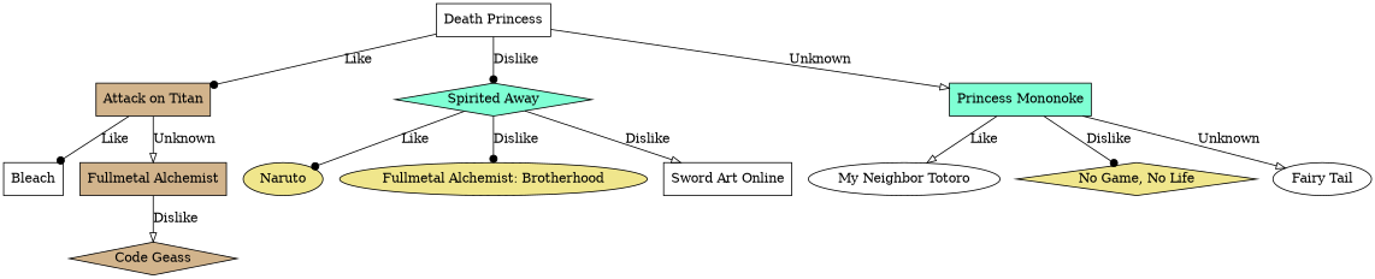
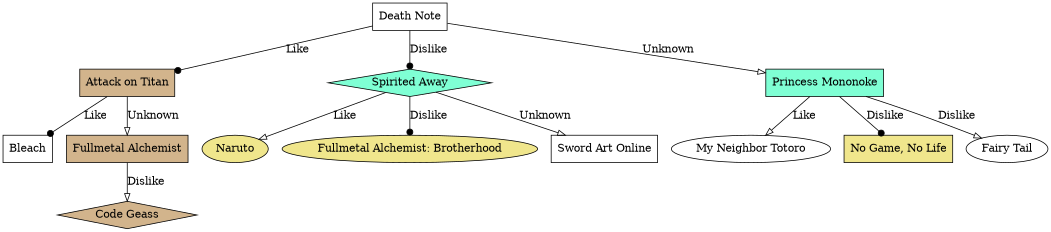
  digraph {
    node [fillcolor=white shape=box style=filled]
    edge [arrowhead=dot]
    "Attack on Titan" [fillcolor=tan]
-   "Death Note" [label="Death Princess"]
+   "Death Note"
    "Spirited Away" [fillcolor=aquamarine shape=diamond]
    "Princess Mononoke" [fillcolor=aquamarine]
    Bleach
    "Fullmetal Alchemist" [fillcolor=tan]
    Naruto [fillcolor=khaki shape=ellipse]
    "Fullmetal Alchemist: Brotherhood" [fillcolor=khaki shape=ellipse]
    "Sword Art Online"
    "My Neighbor Totoro" [shape=ellipse]
-   "No Game, No Life" [fillcolor=khaki shape=diamond]
+   "No Game, No Life" [fillcolor=khaki]
    "Fairy Tail" [shape=ellipse]
    "Code Geass" [fillcolor=tan shape=diamond]
    "Attack on Titan" -> Bleach [label=Like]
    "Attack on Titan" -> "Fullmetal Alchemist" [arrowhead=onormal label=Unknown]
    "Death Note" -> "Attack on Titan" [label=Like]
    "Death Note" -> "Spirited Away" [label=Dislike]
    "Death Note" -> "Princess Mononoke" [arrowhead=onormal label=Unknown]
-   "Spirited Away" -> Naruto [label=Like]
+   "Spirited Away" -> Naruto [arrowhead=onormal label=Like]
    "Spirited Away" -> "Fullmetal Alchemist: Brotherhood" [label=Dislike]
-   "Spirited Away" -> "Sword Art Online" [arrowhead=onormal label=Dislike]
+   "Spirited Away" -> "Sword Art Online" [arrowhead=onormal label=Unknown]
    "Princess Mononoke" -> "My Neighbor Totoro" [arrowhead=onormal label=Like]
    "Princess Mononoke" -> "No Game, No Life" [label=Dislike]
-   "Princess Mononoke" -> "Fairy Tail" [arrowhead=onormal label=Unknown]
+   "Princess Mononoke" -> "Fairy Tail" [arrowhead=onormal label=Dislike]
    "Fullmetal Alchemist" -> "Code Geass" [arrowhead=onormal label=Dislike]
  }
